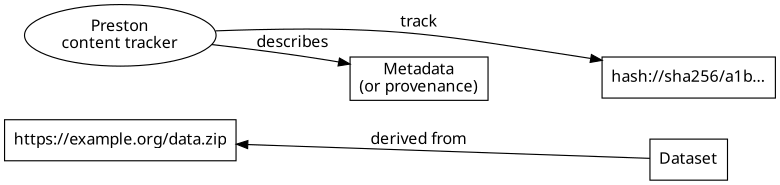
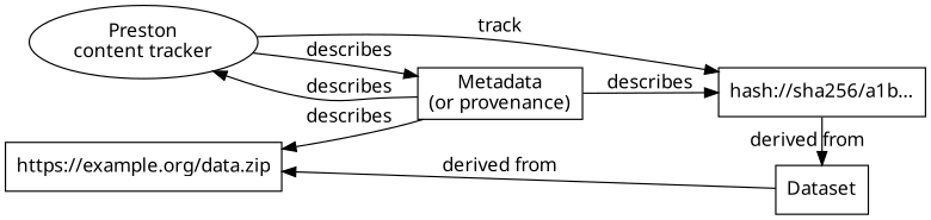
  digraph {
    fontname="Noto Sans"
    rankdir=LR
    node [fontname="Noto Sans" shape=box]
    edge [fontname="Noto Sans"]
    n1 [label="Preston\ncontent tracker" shape=""]
    n2 [label="https://example.org/data.zip"]
    n3 [label="hash://sha256/a1b..."]
    n4 [label=Dataset]
    n5 [label="Metadata\n(or provenance)"]
    subgraph sub_1 {
      rank=same
      n1
      n2
    }
    subgraph sub_2 {
      rank=max
      n3
      n4
    }
    subgraph sub_3 {
      rank=same
      n5
    }
    n1 -> n3 [label=track]
    n1 -> n5 [label=describes]
+   n3 -> n4 [label="derived from"]
    n4 -> n2 [label="derived from"]
+   n5 -> n1 [label=describes]
+   n5 -> n2 [label=describes]
+   n5 -> n3 [label=describes]
  }
